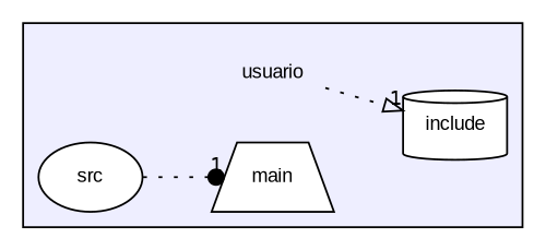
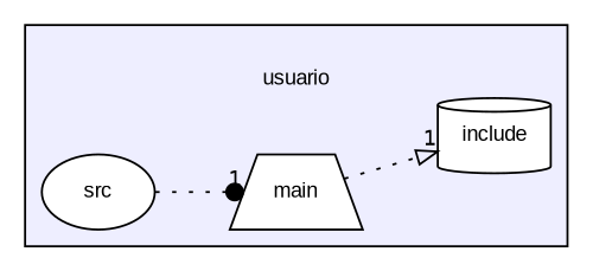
  digraph {
    compound=true
    fontname="Liberation Sans"
    rankdir=LR
    node [fontname="Liberation Sans" fontsize=10 color=black fillcolor=white style=filled]
    edge [fontname="Liberation Sans" headlabel=1 labeldistance=1.5 labelfontname=Helvetica labelfontsize=10 style=dotted]
    n1 [label=usuario shape=plaintext color="" fillcolor="" style=""]
    n2 [label=include shape=cylinder]
    n3 [label=main shape=trapezium]
    n4 [label=src shape=ellipse]
    subgraph cluster_1 {
      bgcolor="#eeeeff"
      pencolor=black
      n1
      n2
      n3
      n4
    }
-   n1 -> n2 [arrowhead=onormal]
+   n3 -> n2 [arrowhead=onormal]
    n4 -> n3 [arrowhead=dot]
  }
